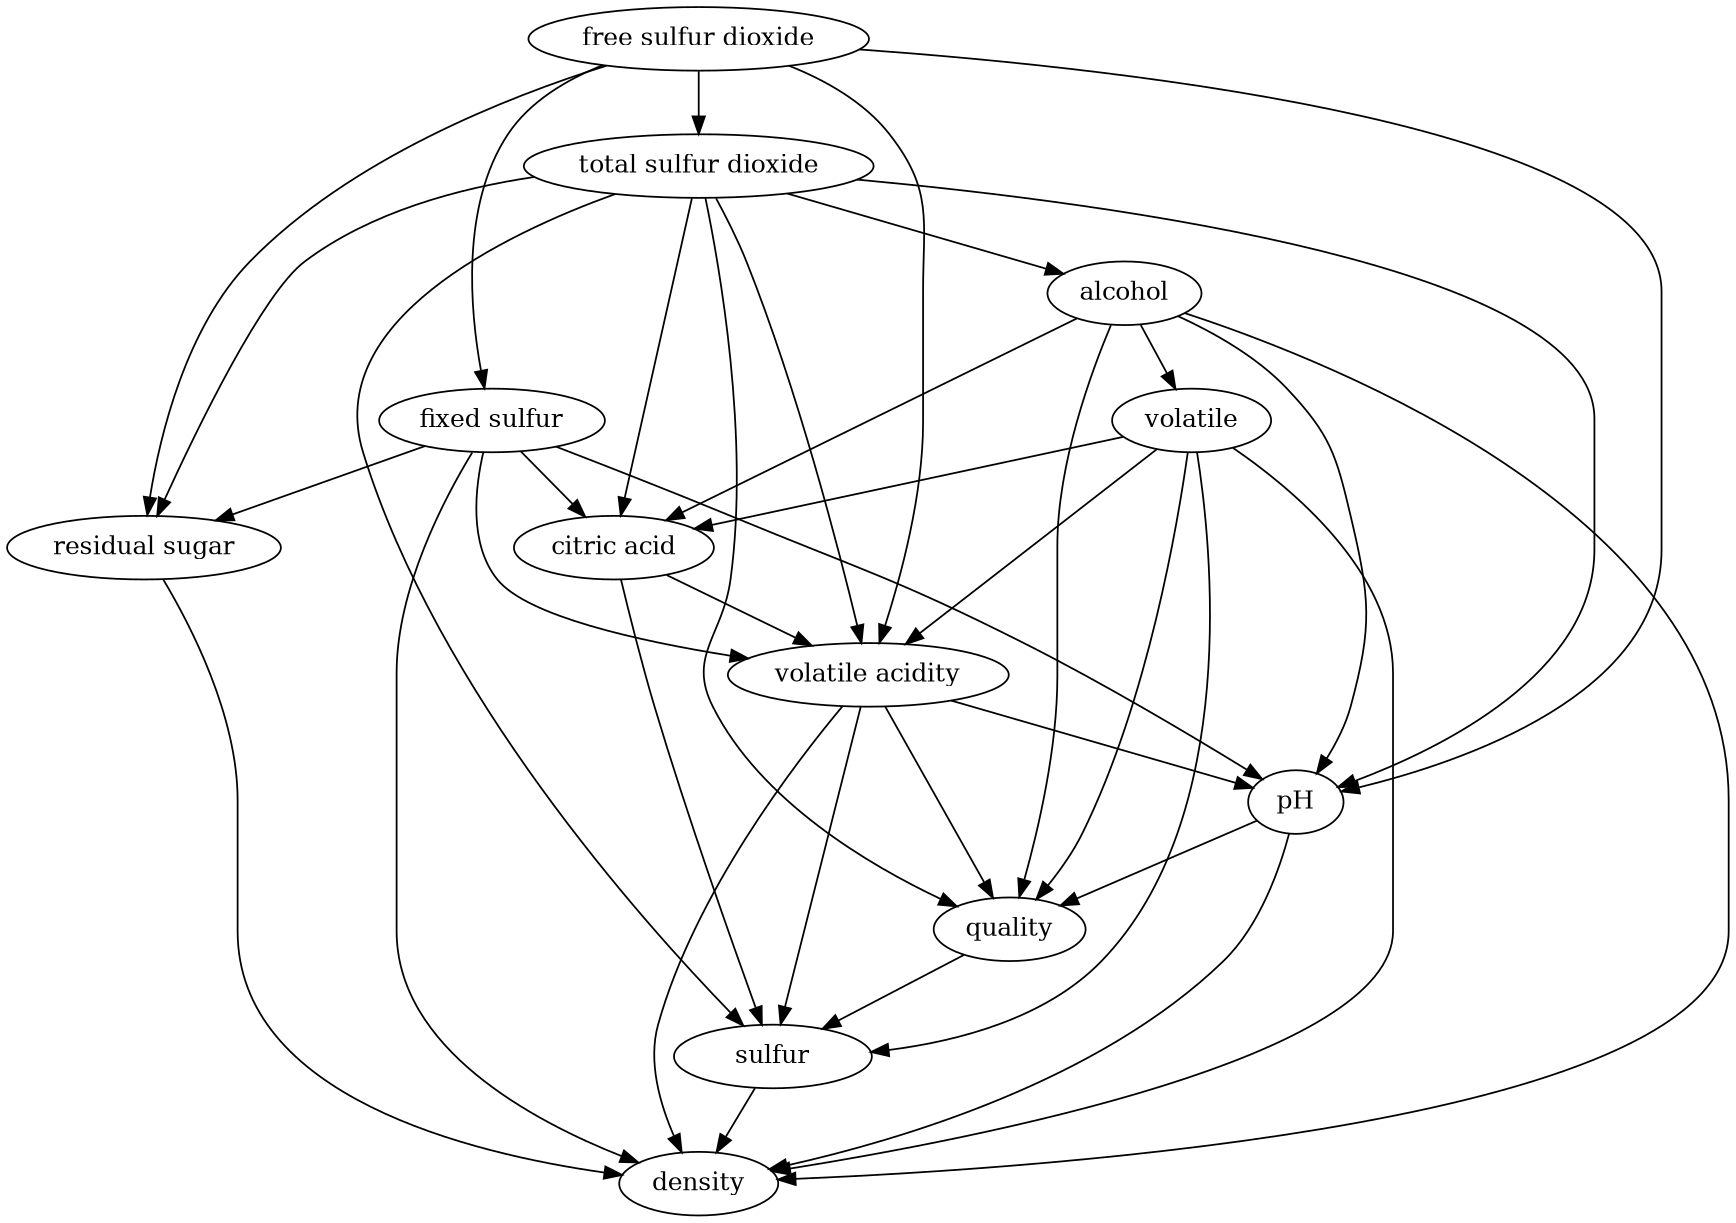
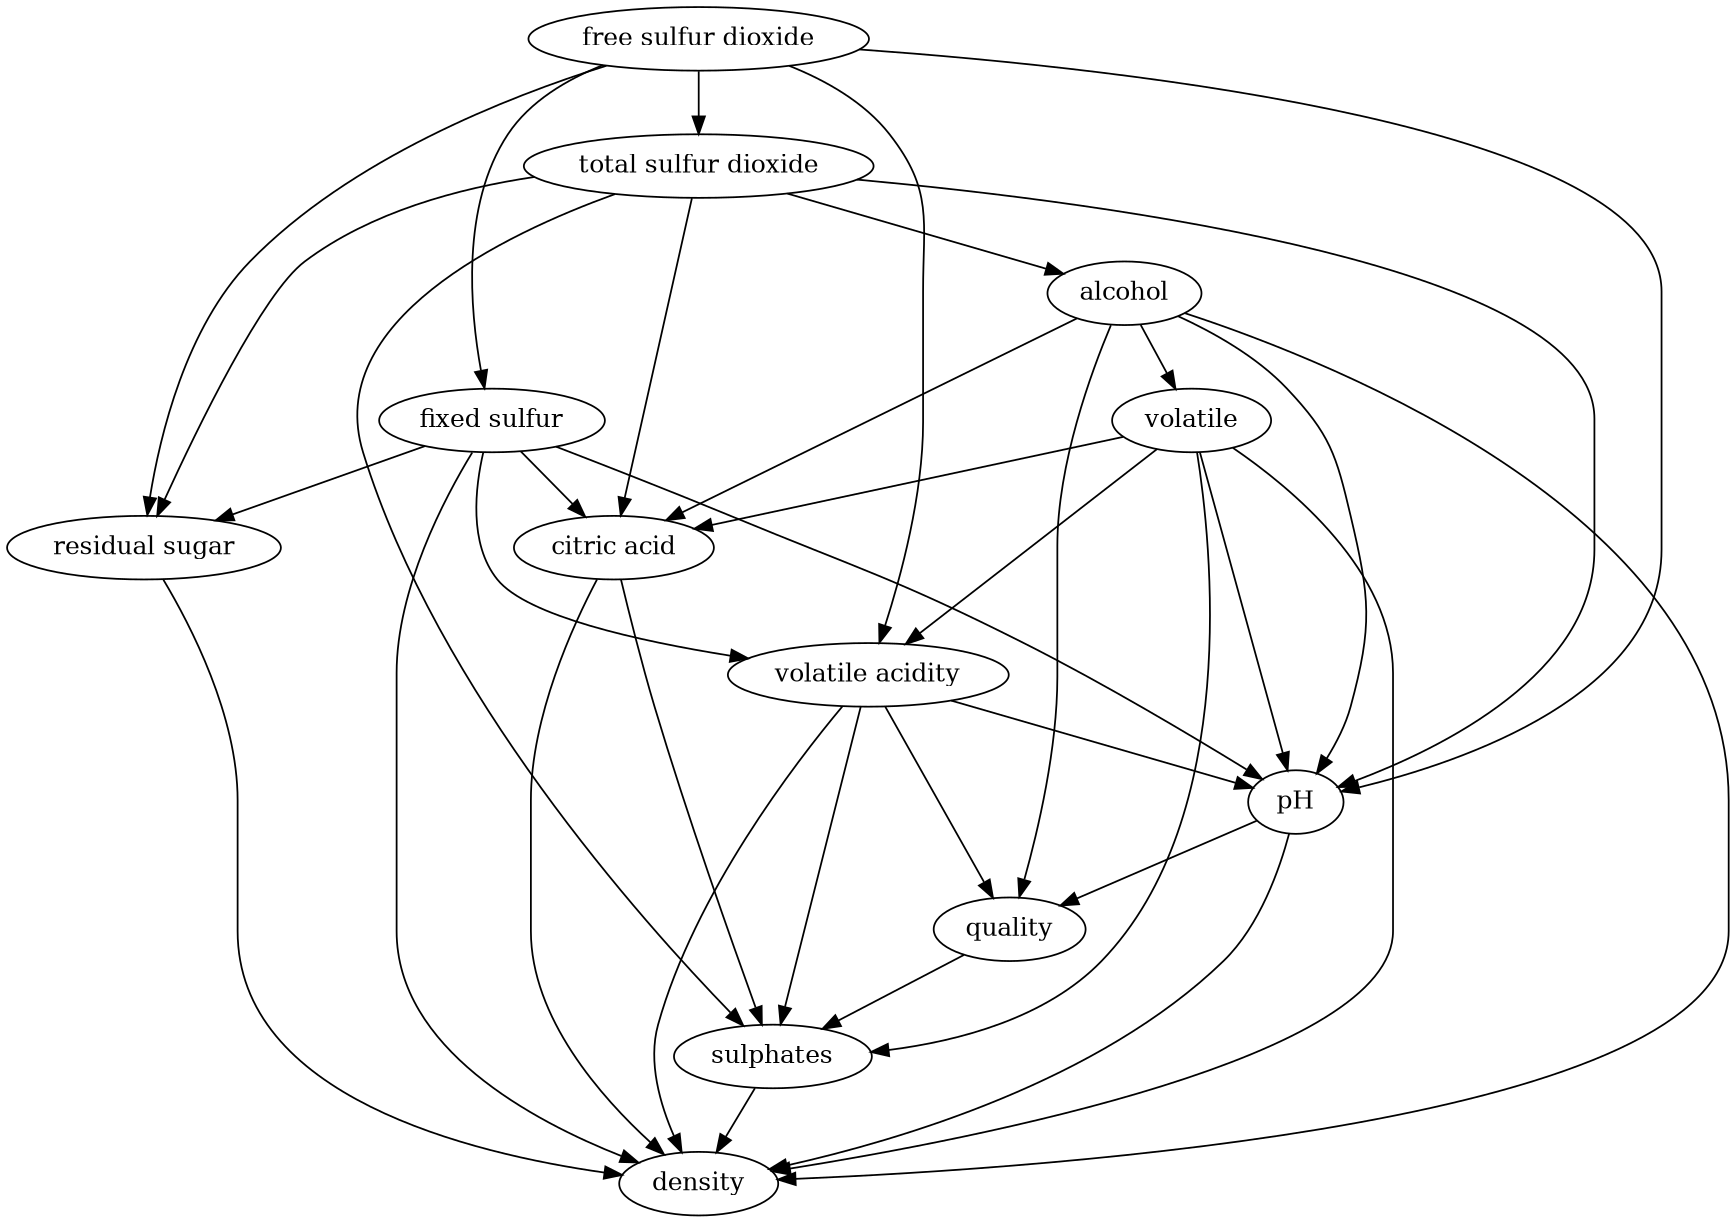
  strict digraph {
    n1 [label="fixed sulfur"]
    n2 [label="volatile acidity"]
    n3 [label="citric acid"]
    n4 [label="residual sugar"]
    n5 [label=density]
    n6 [label=pH]
-   n7 [label=sulfur]
+   n7 [label=sulphates]
    n8 [label=quality]
    n9 [label=volatile]
    n10 [label="free sulfur dioxide"]
    n11 [label="total sulfur dioxide"]
    n12 [label=alcohol]
    n1 -> n2
    n1 -> n3
    n1 -> n4
    n1 -> n5
    n1 -> n6
    n2 -> n5
    n2 -> n6
    n2 -> n7
    n2 -> n8
-   n3 -> n2
+   n3 -> n5
    n3 -> n7
    n4 -> n5
    n6 -> n5
    n6 -> n8
    n7 -> n5
    n8 -> n7
    n9 -> n2
    n9 -> n3
    n9 -> n5
-   n9 -> n8
+   n9 -> n6
    n9 -> n7
    n10 -> n1
    n10 -> n2
    n10 -> n4
    n10 -> n6
    n10 -> n11
-   n11 -> n2
    n11 -> n3
    n11 -> n4
    n11 -> n6
    n11 -> n7
-   n11 -> n8
    n11 -> n12
    n12 -> n3
    n12 -> n5
    n12 -> n6
    n12 -> n8
    n12 -> n9
  }
